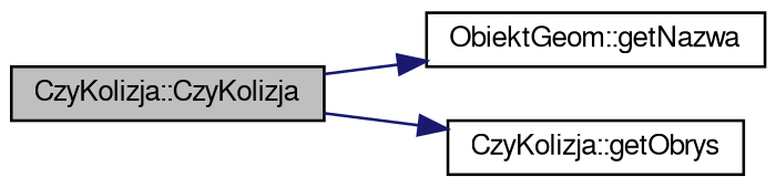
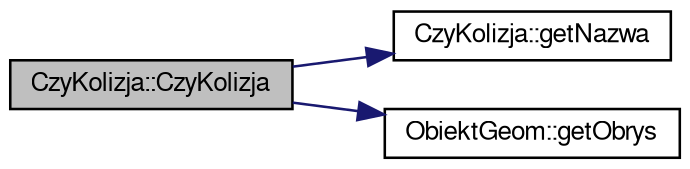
  digraph {
    rankdir=LR
    node [color=black fillcolor=white fontname=FreeSans fontsize=10 shape=record style=filled]
    edge [color=midnightblue fontname=FreeSans fontsize=10 labelfontname=FreeSans labelfontsize=10 style=solid]
    n1 [fillcolor=grey75 fontcolor=black height=0.2 label="CzyKolizja::CzyKolizja" width=0.4]
-   n2 [height=0.2 label="ObiektGeom::getNazwa" width=0.4]
-   n3 [height=0.2 label="CzyKolizja::getObrys" width=0.4]
+   n2 [height=0.2 label="CzyKolizja::getNazwa" width=0.4]
+   n3 [height=0.2 label="ObiektGeom::getObrys" width=0.4]
    n1 -> n2
    n1 -> n3
  }
